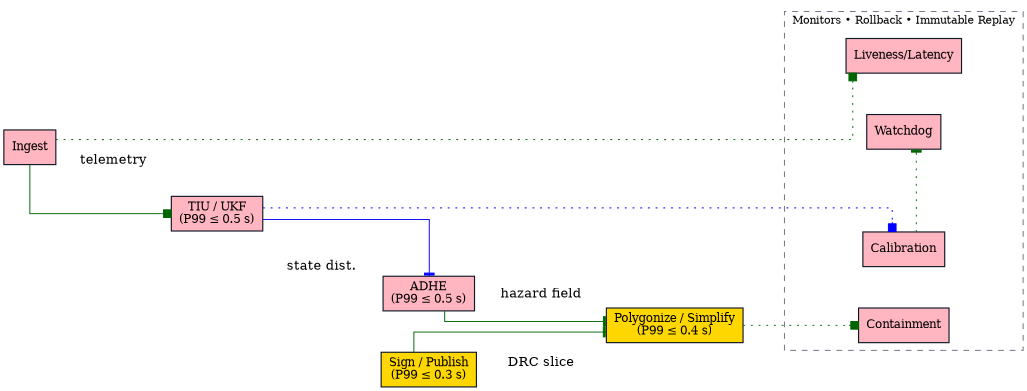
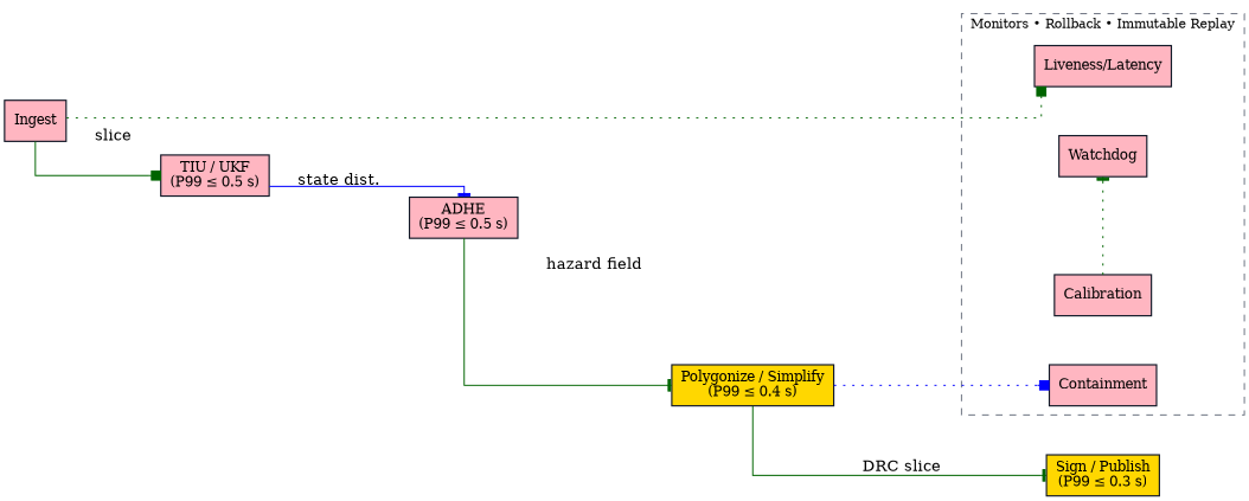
  digraph {
    nodesep=0.6
    rankdir=LR
    ranksep=0.7
    splines=ortho
    node [color="#111827" fillcolor=lightpink fontsize=12 penwidth=1.2 shape=roundrect style=filled]
    edge [arrowhead=tee color=darkgreen]
    n1 [label="Liveness/Latency"]
    n2 [label=Calibration]
    n3 [label=Containment]
    n4 [label=Watchdog]
    n5 [label=Ingest]
    n6 [label="TIU / UKF\n(P99 ≤ 0.5 s)"]
    n7 [label="ADHE\n(P99 ≤ 0.5 s)"]
    n8 [fillcolor=gold label="Polygonize / Simplify\n(P99 ≤ 0.4 s)"]
    n9 [fillcolor=gold label="Sign / Publish\n(P99 ≤ 0.3 s)"]
    subgraph cluster_1 {
      color="#6b7280"
      fontsize=11
      label="Monitors • Rollback • Immutable Replay"
      style=dashed
      subgraph sub_2 {
        color="#6b7280"
        fontsize=11
        label="Monitors • Rollback • Immutable Replay"
        rank=same
        style=dashed
        n1
        n2
        n3
        n4
      }
    }
    n2 -> n4 [style=dotted]
    n5 -> n1 [arrowhead=box style=dotted]
-   n5 -> n6 [arrowhead=box label=telemetry]
-   n6 -> n2 [arrowhead=box color=blue style=dotted]
+   n5 -> n6 [arrowhead=box label=slice]
    n6 -> n7 [color=blue label="state dist."]
    n7 -> n8 [label="hazard field"]
-   n8 -> n3 [arrowhead=box style=dotted]
-   n9 -> n8 [label="DRC slice"]
+   n8 -> n3 [arrowhead=box color=blue style=dotted]
+   n8 -> n9 [label="DRC slice"]
  }
